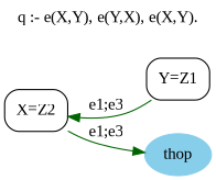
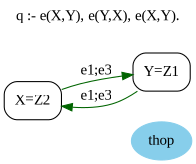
  strict digraph {
    fontname="Liberation Serif"
    label="q :- e(X,Y), e(Y,X), e(X,Y)."
    labelloc=t
    rankdir=LR
    node [fontname="Liberation Serif" shape=box style=rounded]
    edge [color=darkgreen fontname="Liberation Serif"]
    n1 [height=0.5 label="X=Z2" width=0.75]
    n2 [height=0.5 label="Y=Z1" width=0.75]
    thop [color=skyblue fillcolor=skyblue height=0.5 shape=oval style="filled,rounded" width=0.79437]
-   n1 -> thop [label="e1;e3"]
+   n1 -> n2 [label="e1;e3"]
    n2 -> n1 [label="e1;e3"]
  }
